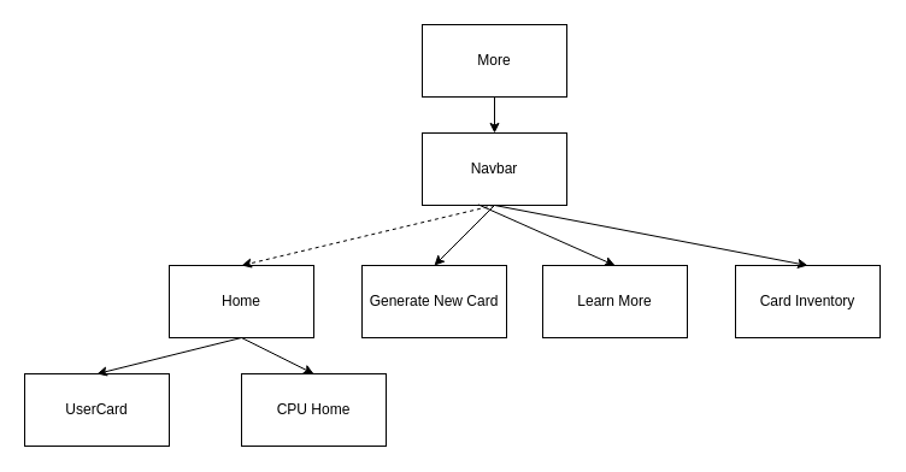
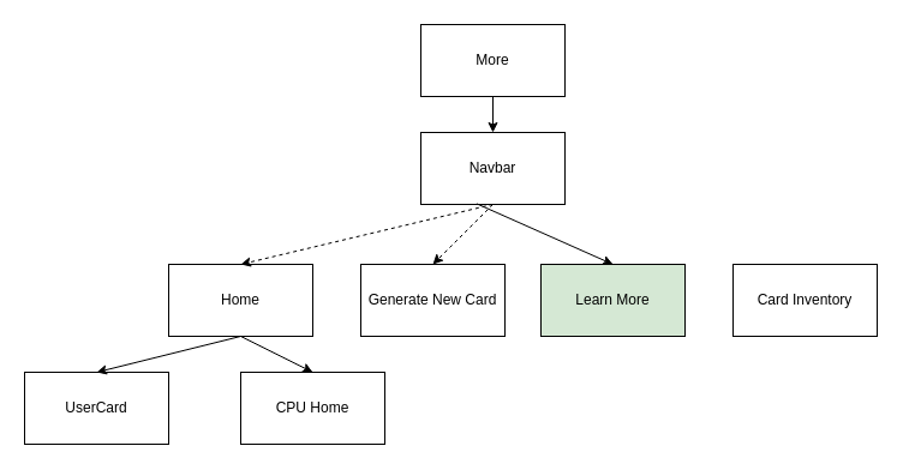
  <mxCell id="0" />
  <mxCell id="1" parent="0" />
  <mxCell id="2" value="Home&lt;br&gt;" style="whiteSpace=wrap;html=1;" vertex="1" parent="1"><mxGeometry x="140" y="220" width="120" height="60" as="geometry" /></mxCell>
  <mxCell id="3" value="UserCard" style="whiteSpace=wrap;html=1;" vertex="1" parent="1"><mxGeometry x="20" y="310" width="120" height="60" as="geometry" /></mxCell>
  <mxCell id="4" value="CPU Home" style="whiteSpace=wrap;html=1;" vertex="1" parent="1"><mxGeometry x="200" y="310" width="120" height="60" as="geometry" /></mxCell>
  <mxCell id="5" value="Generate New Card" style="whiteSpace=wrap;html=1;" vertex="1" parent="1"><mxGeometry x="300" y="220" width="120" height="60" as="geometry" /></mxCell>
- <mxCell id="6" value="Learn More" style="whiteSpace=wrap;html=1;" vertex="1" parent="1"><mxGeometry x="450" y="220" width="120" height="60" as="geometry" /></mxCell>
+ <mxCell id="6" value="Learn More" style="whiteSpace=wrap;html=1;fillColor=#d5e8d4;" vertex="1" parent="1"><mxGeometry x="450" y="220" width="120" height="60" as="geometry" /></mxCell>
  <mxCell id="7" value="Card Inventory" style="whiteSpace=wrap;html=1;" vertex="1" parent="1"><mxGeometry x="610" y="220" width="120" height="60" as="geometry" /></mxCell>
  <mxCell id="8" value="" style="edgeStyle=none;orthogonalLoop=1;jettySize=auto;html=1;entryX=0.5;entryY=0;entryDx=0;entryDy=0;exitX=0.5;exitY=1;exitDx=0;exitDy=0;" edge="1" parent="1" source="2" target="3"><mxGeometry width="80" relative="1" as="geometry"><mxPoint x="170" y="430" as="sourcePoint" /><mxPoint x="320" y="355" as="targetPoint" /><Array as="points" /></mxGeometry></mxCell>
  <mxCell id="9" value="" style="edgeStyle=none;orthogonalLoop=1;jettySize=auto;html=1;entryX=0.5;entryY=0;entryDx=0;entryDy=0;" edge="1" parent="1" target="4"><mxGeometry width="80" relative="1" as="geometry"><mxPoint x="200" y="280" as="sourcePoint" /><mxPoint x="280" y="280" as="targetPoint" /><Array as="points" /></mxGeometry></mxCell>
  <mxCell id="10" value="Navbar" style="whiteSpace=wrap;html=1;" vertex="1" parent="1"><mxGeometry x="350" y="110" width="120" height="60" as="geometry" /></mxCell>
  <mxCell id="11" value="" style="edgeStyle=none;orthogonalLoop=1;jettySize=auto;html=1;entryX=0.5;entryY=0;entryDx=0;entryDy=0;exitX=0.5;exitY=1;exitDx=0;exitDy=0;dashed=1;" edge="1" parent="1" source="10" target="2"><mxGeometry width="80" relative="1" as="geometry"><mxPoint x="390" y="170" as="sourcePoint" /><mxPoint x="470" y="170" as="targetPoint" /><Array as="points" /></mxGeometry></mxCell>
- <mxCell id="12" value="" style="edgeStyle=none;orthogonalLoop=1;jettySize=auto;html=1;entryX=0.5;entryY=0;entryDx=0;entryDy=0;exitX=0.5;exitY=1;exitDx=0;exitDy=0;" edge="1" parent="1" source="10" target="5"><mxGeometry width="80" relative="1" as="geometry"><mxPoint x="390" y="170" as="sourcePoint" /><mxPoint x="210" y="230" as="targetPoint" /><Array as="points" /></mxGeometry></mxCell>
+ <mxCell id="12" value="" style="edgeStyle=none;orthogonalLoop=1;jettySize=auto;html=1;entryX=0.5;entryY=0;entryDx=0;entryDy=0;exitX=0.5;exitY=1;exitDx=0;exitDy=0;dashed=1;" edge="1" parent="1" source="10" target="5"><mxGeometry width="80" relative="1" as="geometry"><mxPoint x="390" y="170" as="sourcePoint" /><mxPoint x="210" y="230" as="targetPoint" /><Array as="points" /></mxGeometry></mxCell>
  <mxCell id="13" value="" style="edgeStyle=none;orthogonalLoop=1;jettySize=auto;html=1;entryX=0.5;entryY=0;entryDx=0;entryDy=0;exitX=0.387;exitY=0.99;exitDx=0;exitDy=0;exitPerimeter=0;" edge="1" parent="1" source="10" target="6"><mxGeometry width="80" relative="1" as="geometry"><mxPoint x="400" y="180" as="sourcePoint" /><mxPoint x="370" y="230" as="targetPoint" /><Array as="points" /></mxGeometry></mxCell>
- <mxCell id="14" value="" style="edgeStyle=none;orthogonalLoop=1;jettySize=auto;html=1;entryX=0.5;entryY=0;entryDx=0;entryDy=0;exitX=0.5;exitY=1;exitDx=0;exitDy=0;" edge="1" parent="1" source="10" target="7"><mxGeometry width="80" relative="1" as="geometry"><mxPoint x="420" y="170" as="sourcePoint" /><mxPoint x="538.56" y="220.6" as="targetPoint" /><Array as="points" /></mxGeometry></mxCell>
  <mxCell id="15" value="More" style="whiteSpace=wrap;html=1;" vertex="1" parent="1"><mxGeometry x="350" y="20" width="120" height="60" as="geometry" /></mxCell>
  <mxCell id="16" value="" style="edgeStyle=none;orthogonalLoop=1;jettySize=auto;html=1;entryX=0.5;entryY=0;entryDx=0;entryDy=0;" edge="1" parent="1" target="10"><mxGeometry width="80" relative="1" as="geometry"><mxPoint x="410" y="80" as="sourcePoint" /><mxPoint x="470" y="110" as="targetPoint" /><Array as="points" /></mxGeometry></mxCell>
